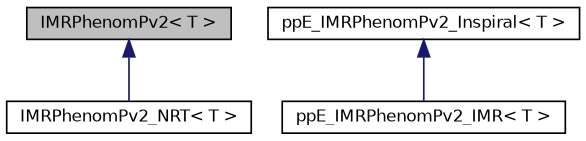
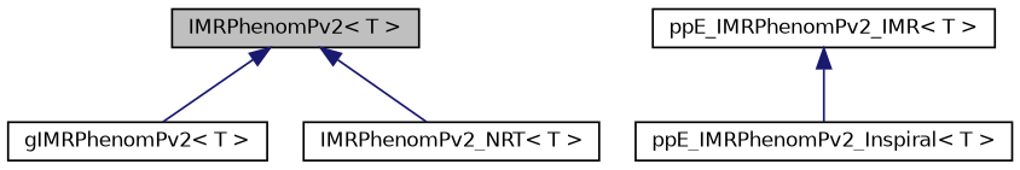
  digraph {
    node [color=black fillcolor=white fontname=Helvetica fontsize=10 shape=record style=filled]
    edge [color=midnightblue dir=back fontname=Helvetica fontsize=10 labelfontname=Helvetica labelfontsize=10 style=solid]
    n1 [fillcolor=grey75 fontcolor=black height=0.2 label="IMRPhenomPv2\< T \>" width=0.4]
+   n2 [height=0.2 label="gIMRPhenomPv2\< T \>" width=0.4]
    n3 [height=0.2 label="IMRPhenomPv2_NRT\< T \>" width=0.4]
    n4 [height=0.2 label="ppE_IMRPhenomPv2_Inspiral\< T \>" width=0.4]
    n5 [height=0.2 label="ppE_IMRPhenomPv2_IMR\< T \>" width=0.4]
+   n1 -> n2
    n1 -> n3
-   n4 -> n5
+   n5 -> n4
  }
